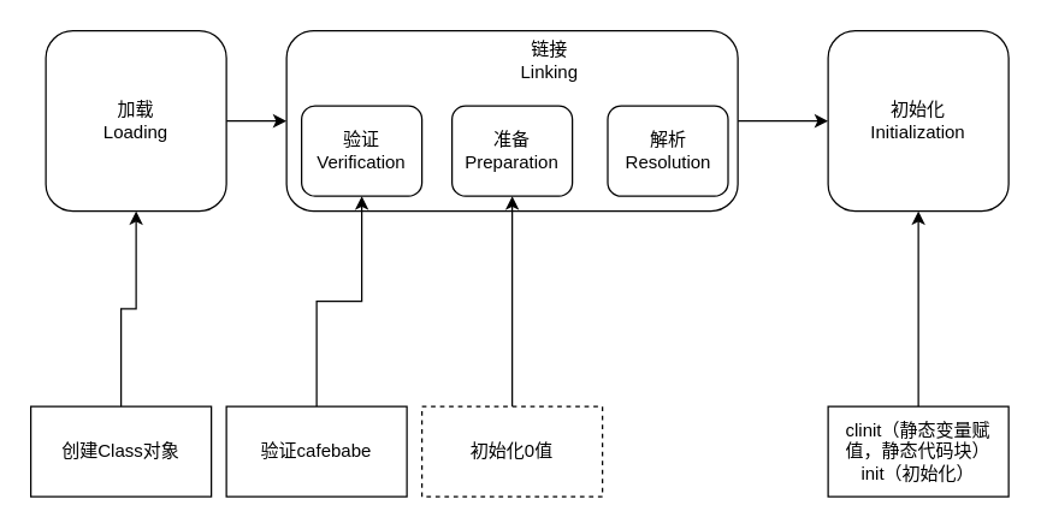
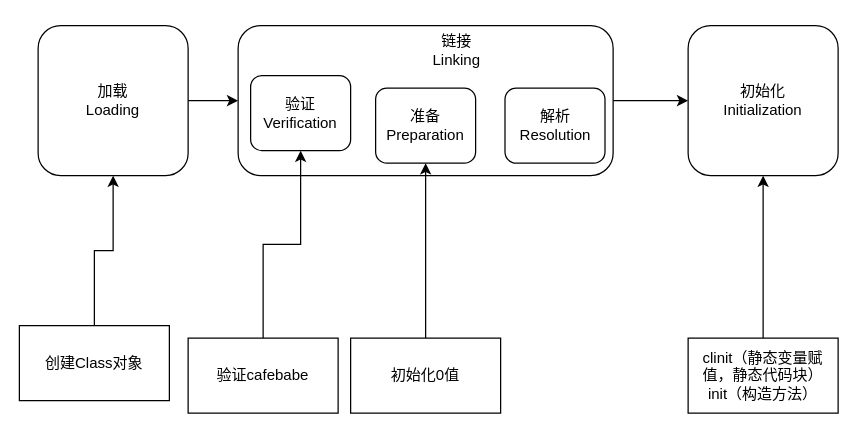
  <mxCell id="0" />
  <mxCell id="1" parent="0" />
  <mxCell id="2" style="edgeStyle=orthogonalEdgeStyle;rounded=0;orthogonalLoop=1;jettySize=auto;html=1;entryX=0;entryY=0.5;entryDx=0;entryDy=0;" edge="1" parent="1" source="3" target="5"><mxGeometry relative="1" as="geometry" /></mxCell>
  <mxCell id="3" value="加载&lt;br&gt;Loading" style="rounded=1;whiteSpace=wrap;html=1;" vertex="1" parent="1"><mxGeometry x="30" y="20" width="120" height="120" as="geometry" /></mxCell>
  <mxCell id="4" style="edgeStyle=orthogonalEdgeStyle;rounded=0;orthogonalLoop=1;jettySize=auto;html=1;entryX=0;entryY=0.5;entryDx=0;entryDy=0;" edge="1" parent="1" source="5" target="10"><mxGeometry relative="1" as="geometry" /></mxCell>
  <mxCell id="5" value="" style="rounded=1;whiteSpace=wrap;html=1;" vertex="1" parent="1"><mxGeometry x="190" y="20" width="300" height="120" as="geometry" /></mxCell>
  <mxCell id="6" value="准备&lt;br&gt;Preparation" style="rounded=1;whiteSpace=wrap;html=1;" vertex="1" parent="1"><mxGeometry x="300" y="70" width="80" height="60" as="geometry" /></mxCell>
- <mxCell id="7" value="验证&lt;br&gt;Verification" style="rounded=1;whiteSpace=wrap;html=1;" vertex="1" parent="1"><mxGeometry x="200" y="70" width="80" height="60" as="geometry" /></mxCell>
+ <mxCell id="7" value="验证&lt;br&gt;Verification" style="rounded=1;whiteSpace=wrap;html=1;" vertex="1" parent="1"><mxGeometry x="200" y="60" width="80" height="60" as="geometry" /></mxCell>
  <mxCell id="8" value="解析&lt;br&gt;Resolution" style="rounded=1;whiteSpace=wrap;html=1;" vertex="1" parent="1"><mxGeometry x="403.5" y="70" width="80" height="60" as="geometry" /></mxCell>
  <mxCell id="9" value="链接&lt;br&gt;Linking" style="text;html=1;strokeColor=none;fillColor=none;align=center;verticalAlign=middle;whiteSpace=wrap;rounded=0;" vertex="1" parent="1"><mxGeometry x="345" y="30" width="40" height="20" as="geometry" /></mxCell>
  <mxCell id="10" value="初始化&lt;br&gt;Initialization" style="rounded=1;whiteSpace=wrap;html=1;" vertex="1" parent="1"><mxGeometry x="550" y="20" width="120" height="120" as="geometry" /></mxCell>
  <mxCell id="11" style="edgeStyle=orthogonalEdgeStyle;rounded=0;orthogonalLoop=1;jettySize=auto;html=1;entryX=0.5;entryY=1;entryDx=0;entryDy=0;" edge="1" parent="1" source="12" target="6"><mxGeometry relative="1" as="geometry" /></mxCell>
- <mxCell id="12" value="初始化0值" style="rounded=0;whiteSpace=wrap;html=1;dashed=1;" vertex="1" parent="1"><mxGeometry x="280" y="270" width="120" height="60" as="geometry" /></mxCell>
+ <mxCell id="12" value="初始化0值" style="rounded=0;whiteSpace=wrap;html=1;" vertex="1" parent="1"><mxGeometry x="280" y="270" width="120" height="60" as="geometry" /></mxCell>
  <mxCell id="13" style="edgeStyle=orthogonalEdgeStyle;rounded=0;orthogonalLoop=1;jettySize=auto;html=1;entryX=0.5;entryY=1;entryDx=0;entryDy=0;" edge="1" parent="1" source="14" target="7"><mxGeometry relative="1" as="geometry" /></mxCell>
  <mxCell id="14" value="验证cafebabe" style="rounded=0;whiteSpace=wrap;html=1;" vertex="1" parent="1"><mxGeometry x="150" y="270" width="120" height="60" as="geometry" /></mxCell>
  <mxCell id="15" style="edgeStyle=orthogonalEdgeStyle;rounded=0;orthogonalLoop=1;jettySize=auto;html=1;" edge="1" parent="1" source="16" target="10"><mxGeometry relative="1" as="geometry" /></mxCell>
- <mxCell id="16" value="clinit（静态变量赋值，静态代码块）&lt;br&gt;init（初始化）" style="rounded=0;whiteSpace=wrap;html=1;" vertex="1" parent="1"><mxGeometry x="550" y="270" width="120" height="60" as="geometry" /></mxCell>
+ <mxCell id="16" value="clinit（静态变量赋值，静态代码块）&lt;br&gt;init（构造方法）" style="rounded=0;whiteSpace=wrap;html=1;" vertex="1" parent="1"><mxGeometry x="550" y="270" width="120" height="60" as="geometry" /></mxCell>
  <mxCell id="17" style="edgeStyle=orthogonalEdgeStyle;rounded=0;orthogonalLoop=1;jettySize=auto;html=1;entryX=0.5;entryY=1;entryDx=0;entryDy=0;" edge="1" parent="1" source="18" target="3"><mxGeometry relative="1" as="geometry" /></mxCell>
- <mxCell id="18" value="创建Class对象" style="rounded=0;whiteSpace=wrap;html=1;" vertex="1" parent="1"><mxGeometry x="20" y="270" width="120" height="60" as="geometry" /></mxCell>
+ <mxCell id="18" value="创建Class对象" style="rounded=0;whiteSpace=wrap;html=1;" vertex="1" parent="1"><mxGeometry x="15" y="260" width="120" height="60" as="geometry" /></mxCell>
